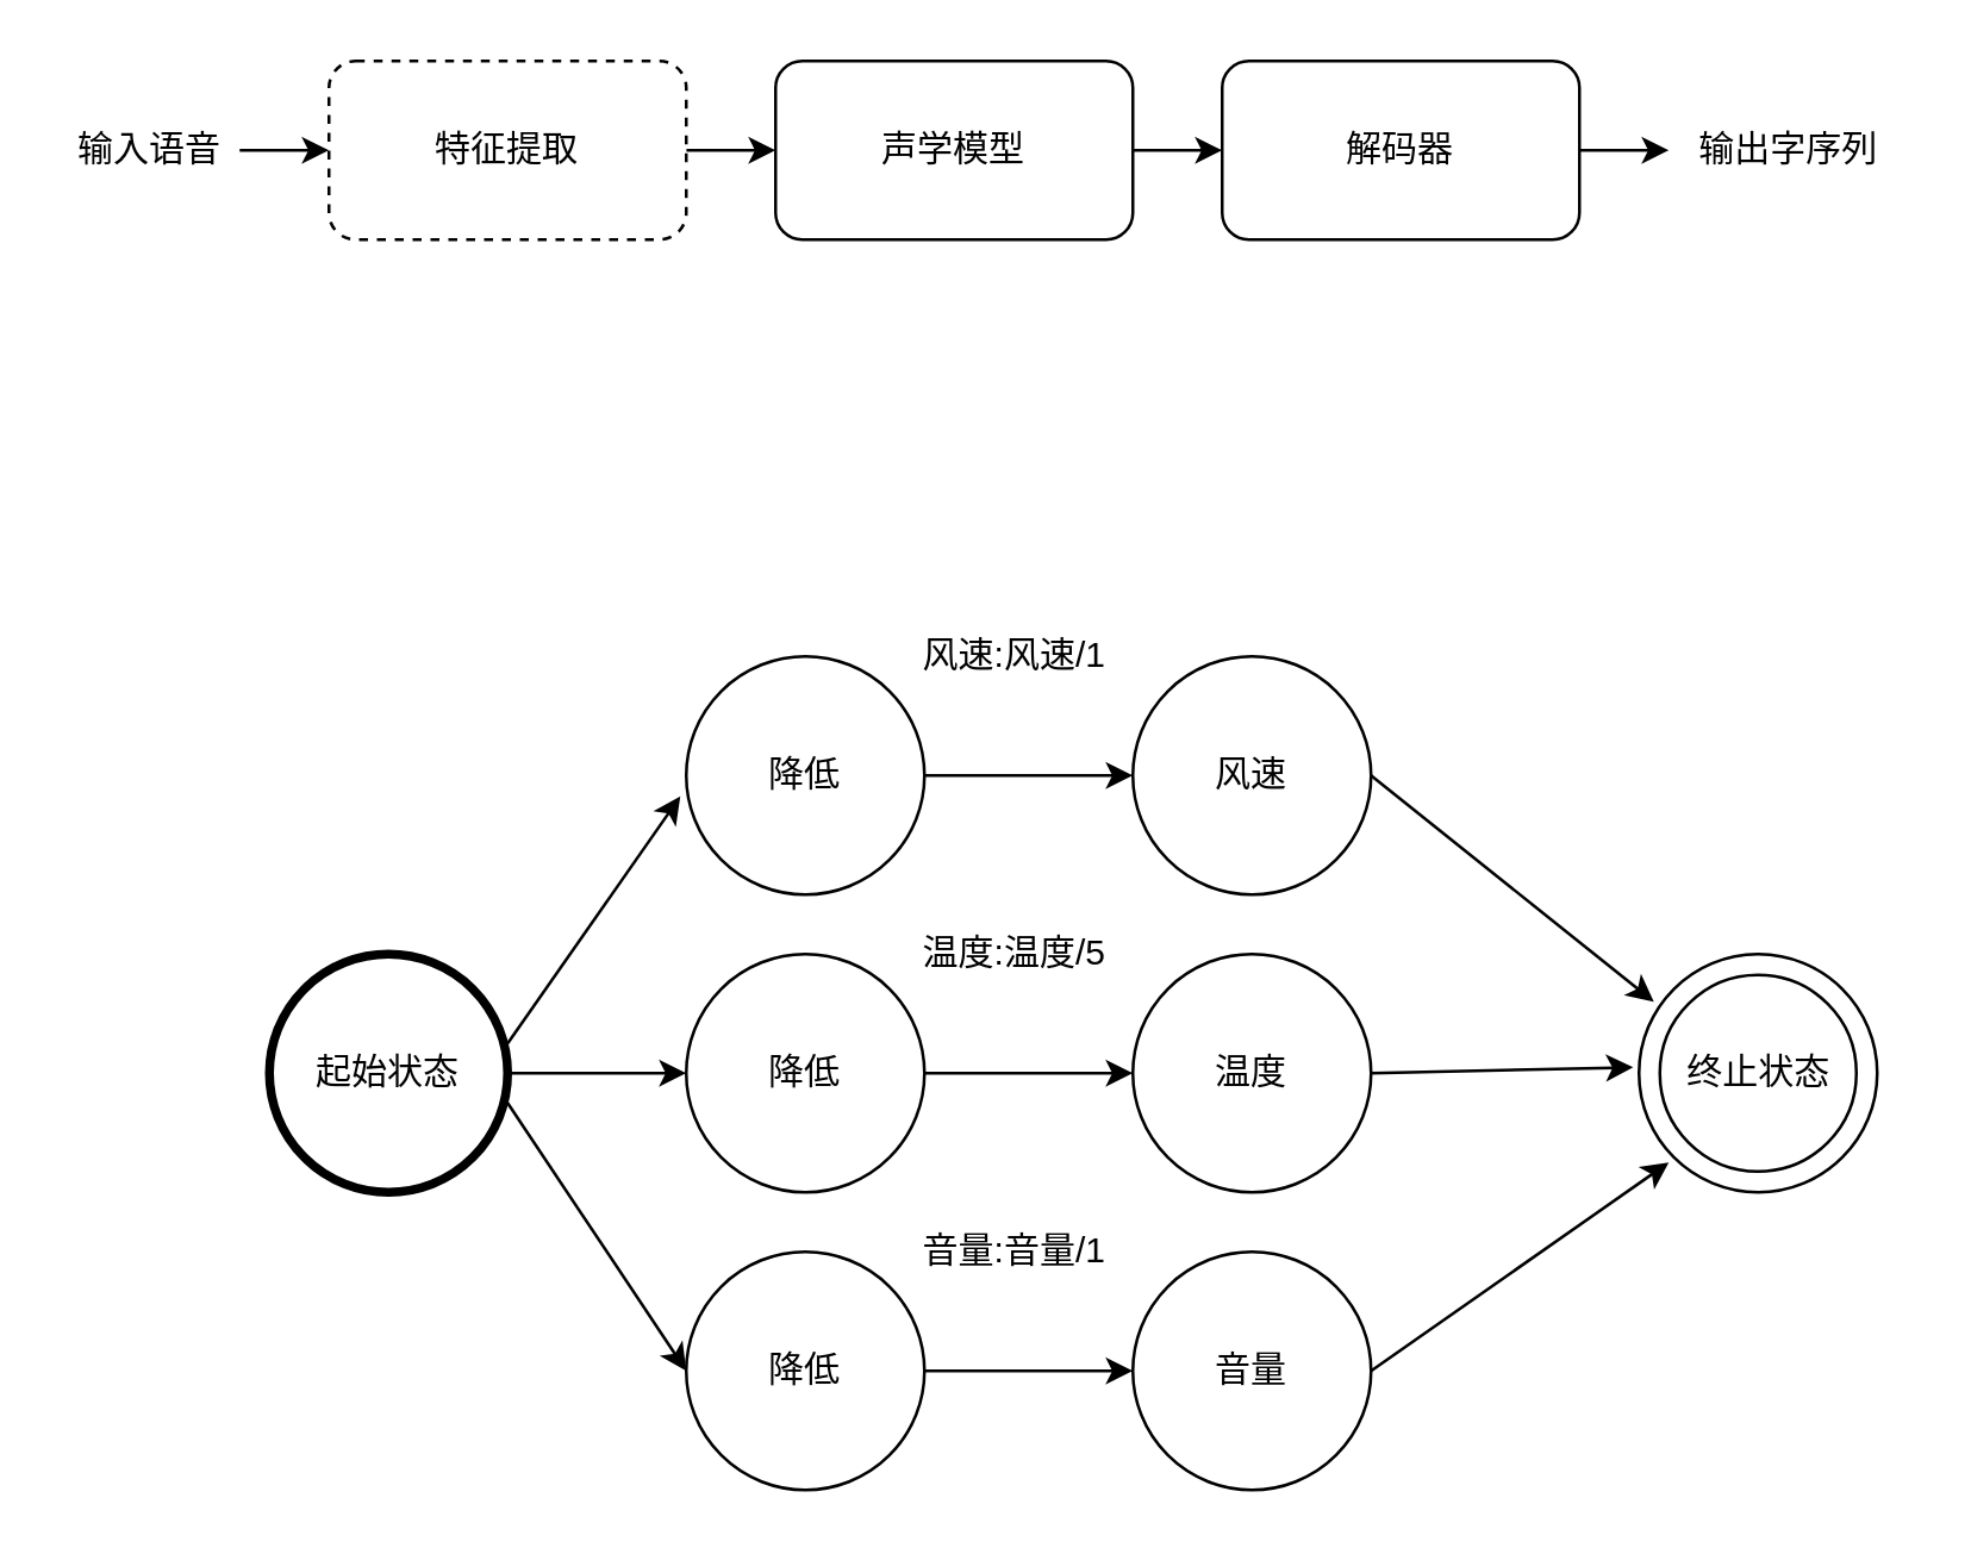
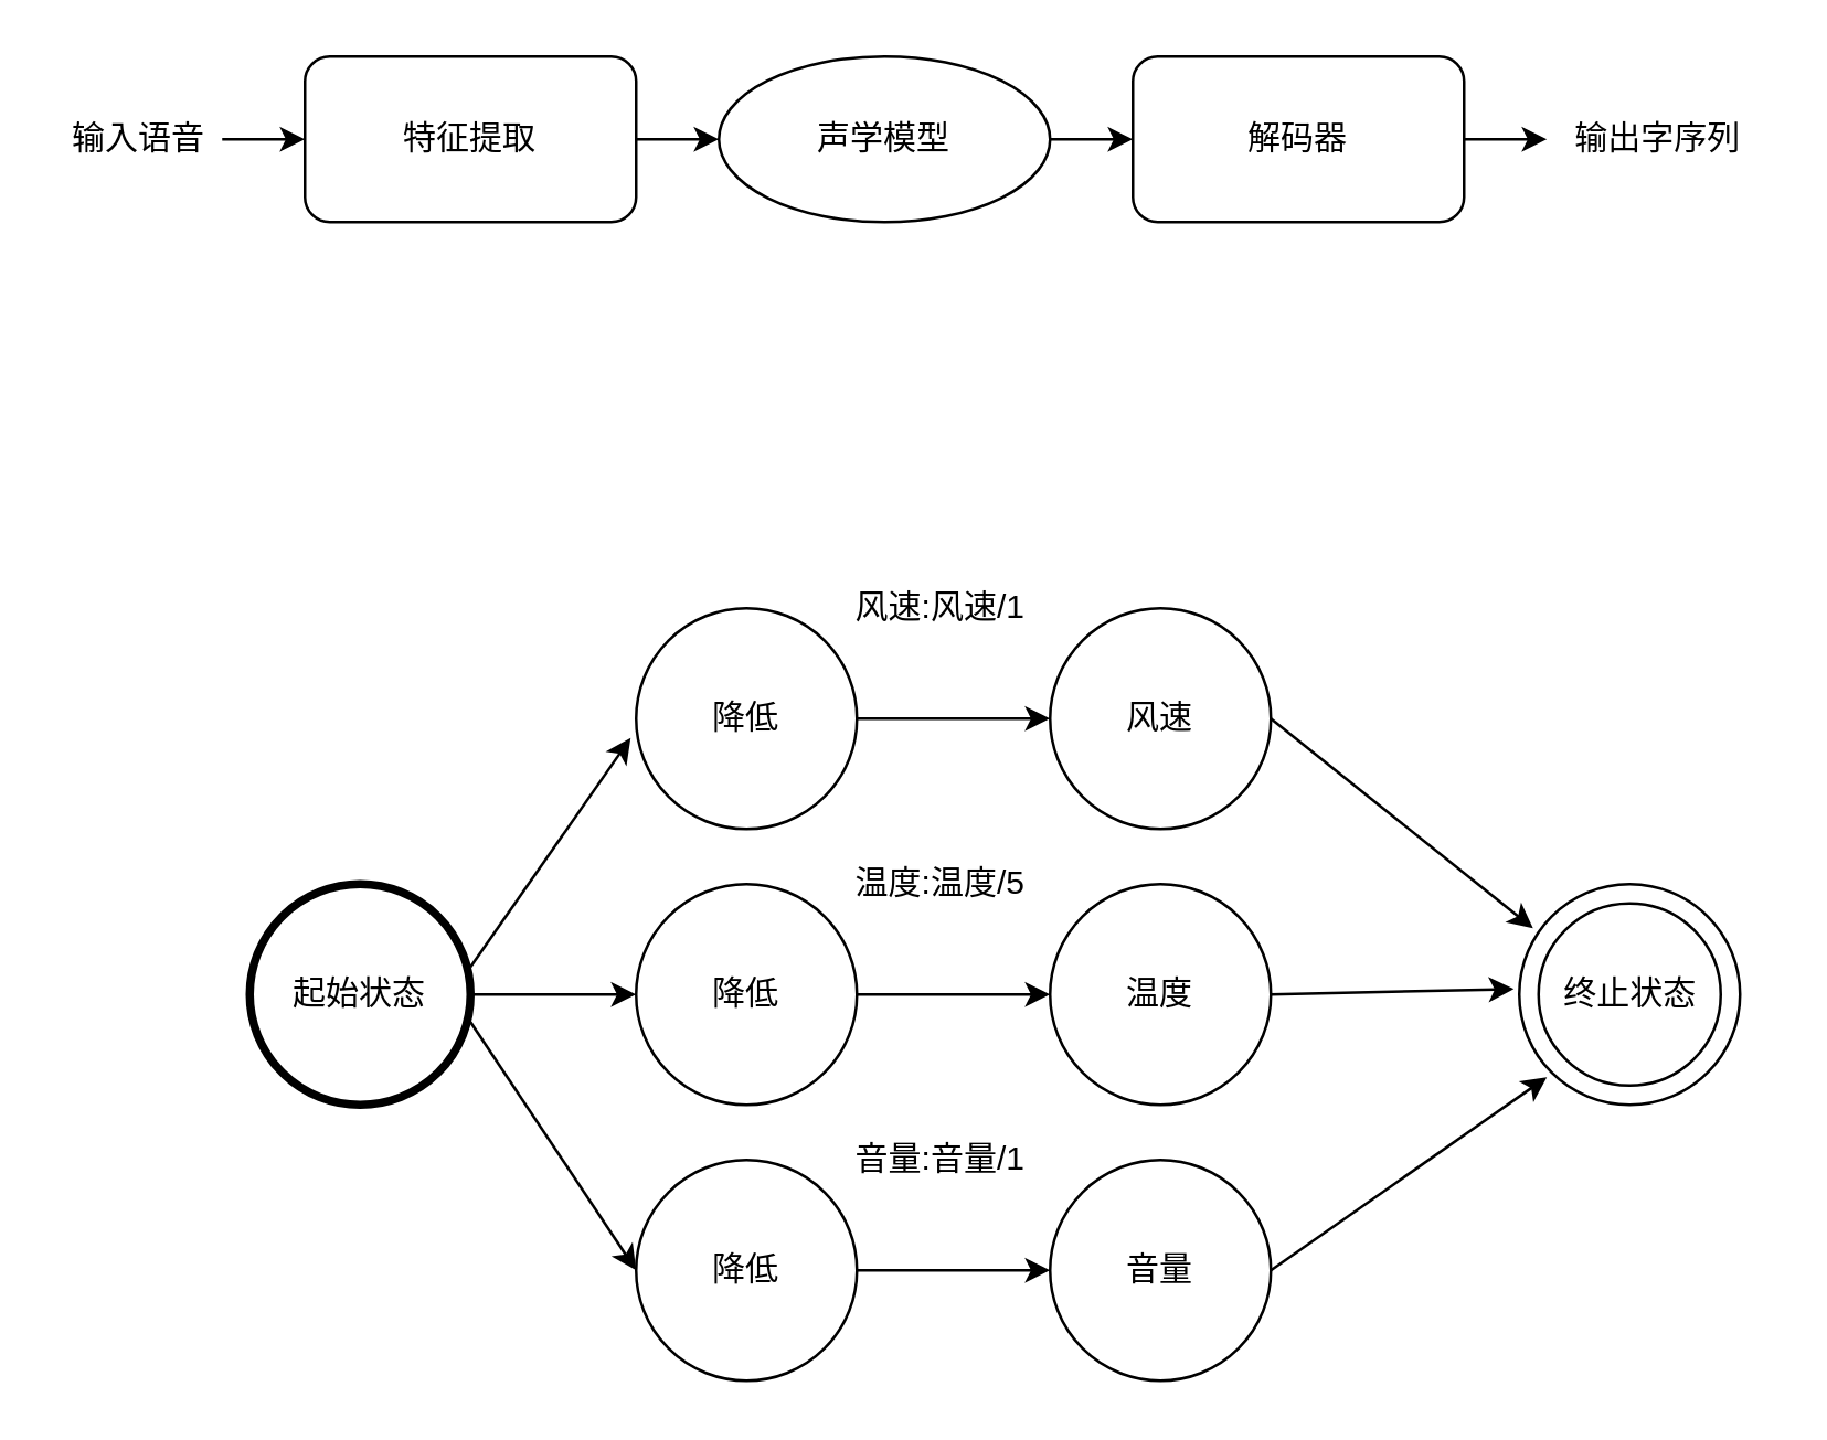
  <mxCell id="0" />
  <mxCell id="1" parent="0" />
  <mxCell id="2" value="" style="edgeStyle=orthogonalEdgeStyle;rounded=0;orthogonalLoop=1;jettySize=auto;html=1;" edge="1" parent="1" source="3" target="5"><mxGeometry relative="1" as="geometry" /></mxCell>
- <mxCell id="3" value="特征提取" style="rounded=1;whiteSpace=wrap;html=1;dashed=1;" vertex="1" parent="1"><mxGeometry x="110" y="20" width="120" height="60" as="geometry" /></mxCell>
+ <mxCell id="3" value="特征提取" style="rounded=1;whiteSpace=wrap;html=1;" vertex="1" parent="1"><mxGeometry x="110" y="20" width="120" height="60" as="geometry" /></mxCell>
  <mxCell id="4" value="" style="edgeStyle=orthogonalEdgeStyle;rounded=0;orthogonalLoop=1;jettySize=auto;html=1;" edge="1" parent="1" source="5" target="7"><mxGeometry relative="1" as="geometry" /></mxCell>
- <mxCell id="5" value="声学模型" style="rounded=1;whiteSpace=wrap;html=1;" vertex="1" parent="1"><mxGeometry x="260" y="20" width="120" height="60" as="geometry" /></mxCell>
+ <mxCell id="5" value="声学模型" style="ellipse;whiteSpace=wrap;html=1;" vertex="1" parent="1"><mxGeometry x="260" y="20" width="120" height="60" as="geometry" /></mxCell>
  <mxCell id="6" value="" style="edgeStyle=orthogonalEdgeStyle;rounded=0;orthogonalLoop=1;jettySize=auto;html=1;" edge="1" parent="1" source="7"><mxGeometry relative="1" as="geometry"><mxPoint x="560" y="50" as="targetPoint" /></mxGeometry></mxCell>
  <mxCell id="7" value="解码器" style="rounded=1;whiteSpace=wrap;html=1;" vertex="1" parent="1"><mxGeometry x="410" y="20" width="120" height="60" as="geometry" /></mxCell>
  <mxCell id="8" value="输出字序列" style="text;html=1;align=center;verticalAlign=middle;resizable=0;points=[];autosize=1;strokeColor=none;" vertex="1" parent="1"><mxGeometry x="560" y="40" width="80" height="20" as="geometry" /></mxCell>
  <mxCell id="9" value="" style="edgeStyle=orthogonalEdgeStyle;rounded=0;orthogonalLoop=1;jettySize=auto;html=1;" edge="1" parent="1" source="10" target="3"><mxGeometry relative="1" as="geometry" /></mxCell>
  <mxCell id="10" value="输入语音" style="text;html=1;strokeColor=none;fillColor=none;align=center;verticalAlign=middle;whiteSpace=wrap;rounded=0;" vertex="1" parent="1"><mxGeometry x="20" y="40" width="60" height="20" as="geometry" /></mxCell>
  <mxCell id="11" value="" style="edgeStyle=orthogonalEdgeStyle;rounded=0;orthogonalLoop=1;jettySize=auto;html=1;" edge="1" parent="1" source="12" target="13"><mxGeometry relative="1" as="geometry" /></mxCell>
  <mxCell id="12" value="降低" style="ellipse;whiteSpace=wrap;html=1;aspect=fixed;" vertex="1" parent="1"><mxGeometry x="230" y="220" width="80" height="80" as="geometry" /></mxCell>
  <mxCell id="13" value="风速" style="ellipse;whiteSpace=wrap;html=1;aspect=fixed;" vertex="1" parent="1"><mxGeometry x="380" y="220" width="80" height="80" as="geometry" /></mxCell>
  <mxCell id="14" value="" style="edgeStyle=orthogonalEdgeStyle;rounded=0;orthogonalLoop=1;jettySize=auto;html=1;" edge="1" parent="1" source="15" target="16"><mxGeometry relative="1" as="geometry" /></mxCell>
  <mxCell id="15" value="降低" style="ellipse;whiteSpace=wrap;html=1;aspect=fixed;" vertex="1" parent="1"><mxGeometry x="230" y="320" width="80" height="80" as="geometry" /></mxCell>
  <mxCell id="16" value="温度" style="ellipse;whiteSpace=wrap;html=1;aspect=fixed;" vertex="1" parent="1"><mxGeometry x="380" y="320" width="80" height="80" as="geometry" /></mxCell>
  <mxCell id="17" value="" style="edgeStyle=orthogonalEdgeStyle;rounded=0;orthogonalLoop=1;jettySize=auto;html=1;" edge="1" parent="1" source="18" target="19"><mxGeometry relative="1" as="geometry" /></mxCell>
  <mxCell id="18" value="降低" style="ellipse;whiteSpace=wrap;html=1;aspect=fixed;" vertex="1" parent="1"><mxGeometry x="230" y="420" width="80" height="80" as="geometry" /></mxCell>
  <mxCell id="19" value="音量" style="ellipse;whiteSpace=wrap;html=1;aspect=fixed;" vertex="1" parent="1"><mxGeometry x="380" y="420" width="80" height="80" as="geometry" /></mxCell>
  <mxCell id="20" value="起始状态" style="ellipse;whiteSpace=wrap;html=1;aspect=fixed;strokeWidth=3;" vertex="1" parent="1"><mxGeometry x="90" y="320" width="80" height="80" as="geometry" /></mxCell>
  <mxCell id="21" value="" style="verticalLabelPosition=bottom;verticalAlign=top;html=1;shape=mxgraph.basic.donut;dx=7;shadow=0;sketch=0;strokeWidth=1;perimeterSpacing=1;" vertex="1" parent="1"><mxGeometry x="550" y="320" width="80" height="80" as="geometry" /></mxCell>
  <mxCell id="22" value="终止状态" style="text;html=1;align=center;verticalAlign=middle;resizable=0;points=[];autosize=1;strokeColor=none;" vertex="1" parent="1"><mxGeometry x="560" y="350" width="60" height="20" as="geometry" /></mxCell>
  <mxCell id="23" value="风速:风速/1" style="text;html=1;align=center;verticalAlign=middle;resizable=0;points=[];autosize=1;strokeColor=none;" vertex="1" parent="1"><mxGeometry x="300" y="210" width="80" height="20" as="geometry" /></mxCell>
  <mxCell id="24" value="温度:温度/5" style="text;html=1;align=center;verticalAlign=middle;resizable=0;points=[];autosize=1;strokeColor=none;" vertex="1" parent="1"><mxGeometry x="300" y="310" width="80" height="20" as="geometry" /></mxCell>
  <mxCell id="25" value="音量:音量/1" style="text;html=1;align=center;verticalAlign=middle;resizable=0;points=[];autosize=1;strokeColor=none;" vertex="1" parent="1"><mxGeometry x="300" y="410" width="80" height="20" as="geometry" /></mxCell>
  <mxCell id="26" value="" style="endArrow=classic;html=1;entryX=-0.025;entryY=0.588;entryDx=0;entryDy=0;entryPerimeter=0;" edge="1" parent="1" target="12"><mxGeometry width="50" height="50" relative="1" as="geometry"><mxPoint x="170" y="350" as="sourcePoint" /><mxPoint x="220" y="300" as="targetPoint" /></mxGeometry></mxCell>
  <mxCell id="27" value="" style="endArrow=classic;html=1;entryX=0;entryY=0.5;entryDx=0;entryDy=0;" edge="1" parent="1" target="15"><mxGeometry width="50" height="50" relative="1" as="geometry"><mxPoint x="170" y="360" as="sourcePoint" /><mxPoint x="220" y="310" as="targetPoint" /></mxGeometry></mxCell>
  <mxCell id="28" value="" style="endArrow=classic;html=1;entryX=0;entryY=0.5;entryDx=0;entryDy=0;" edge="1" parent="1" target="18"><mxGeometry width="50" height="50" relative="1" as="geometry"><mxPoint x="170" y="370" as="sourcePoint" /><mxPoint x="220" y="320" as="targetPoint" /></mxGeometry></mxCell>
  <mxCell id="29" value="" style="endArrow=classic;html=1;entryX=0.073;entryY=0.207;entryDx=0;entryDy=0;entryPerimeter=0;" edge="1" parent="1" target="21"><mxGeometry width="50" height="50" relative="1" as="geometry"><mxPoint x="460" y="260" as="sourcePoint" /><mxPoint x="510" y="210" as="targetPoint" /></mxGeometry></mxCell>
  <mxCell id="30" value="" style="endArrow=classic;html=1;entryX=-0.012;entryY=0.476;entryDx=0;entryDy=0;entryPerimeter=0;" edge="1" parent="1" target="21"><mxGeometry width="50" height="50" relative="1" as="geometry"><mxPoint x="460" y="360" as="sourcePoint" /><mxPoint x="510" y="310" as="targetPoint" /></mxGeometry></mxCell>
  <mxCell id="31" value="" style="endArrow=classic;html=1;" edge="1" parent="1"><mxGeometry width="50" height="50" relative="1" as="geometry"><mxPoint x="460" y="460" as="sourcePoint" /><mxPoint x="560" y="390" as="targetPoint" /></mxGeometry></mxCell>
